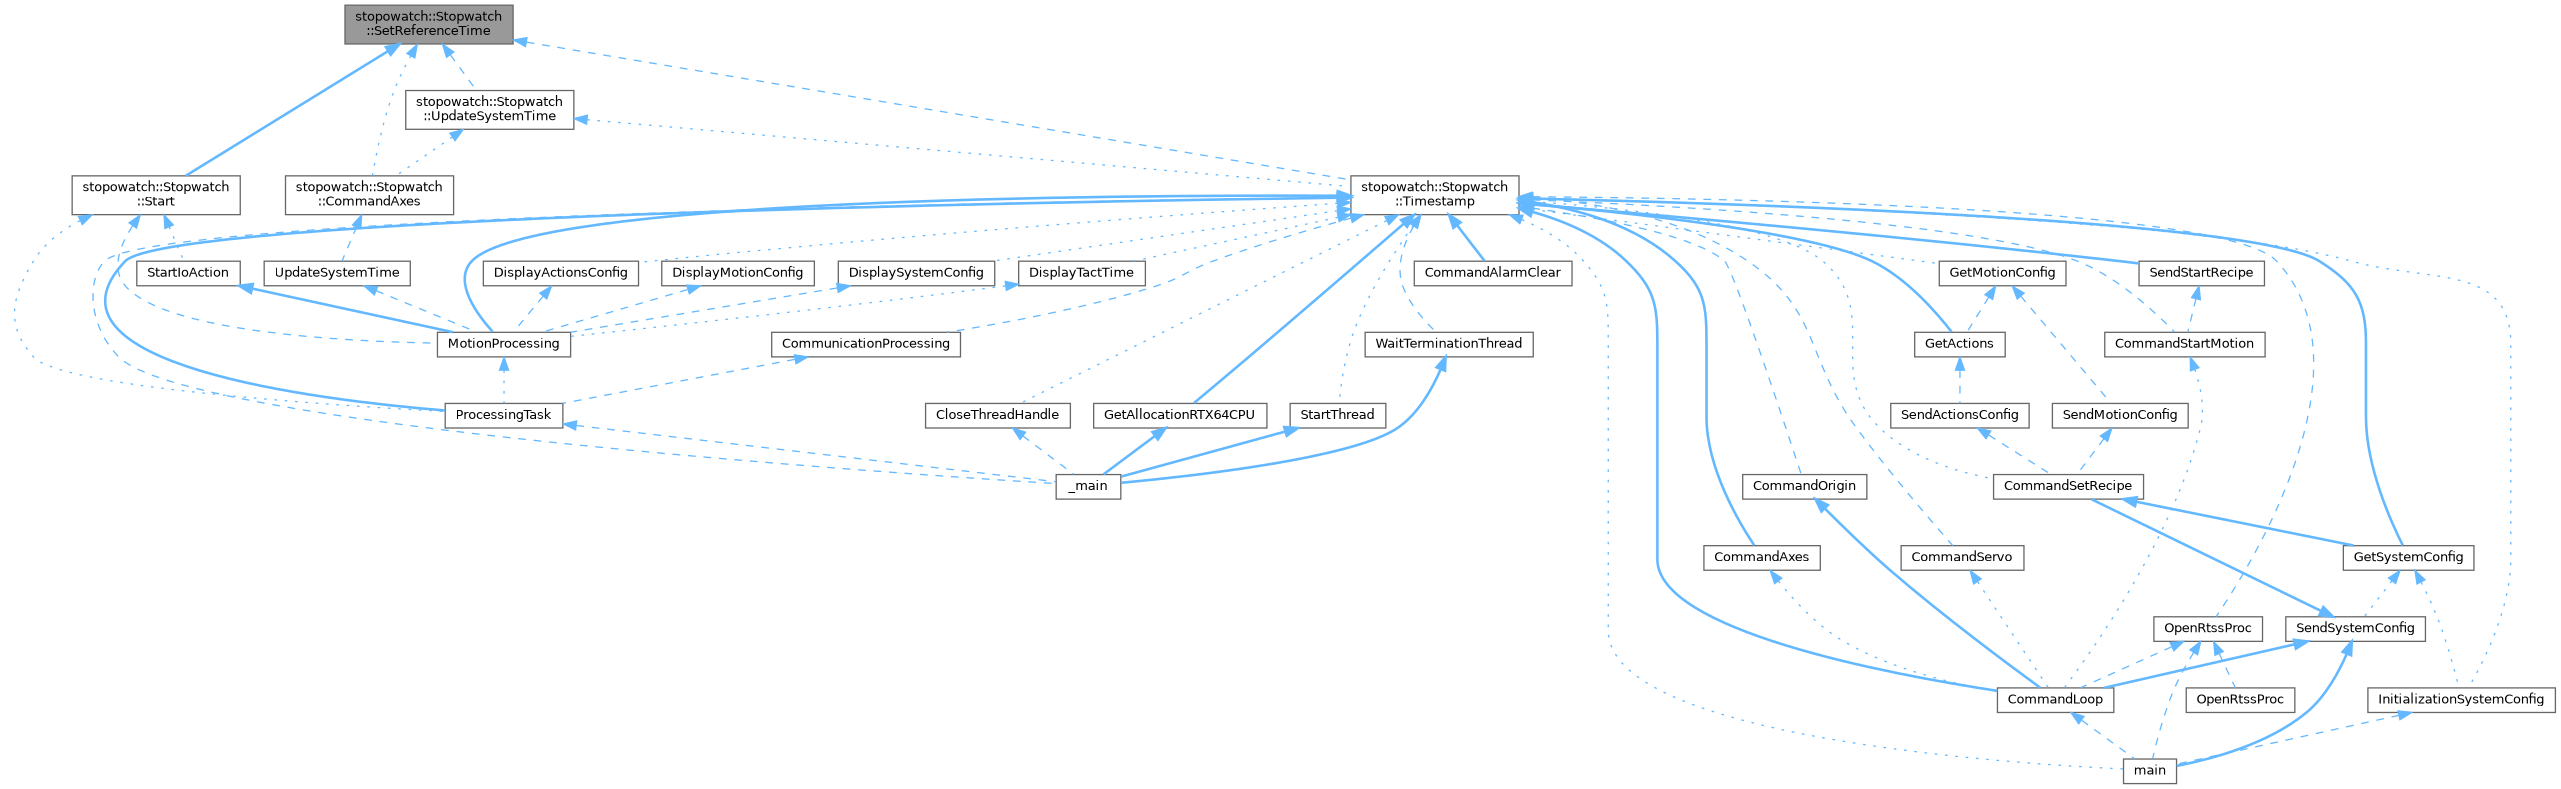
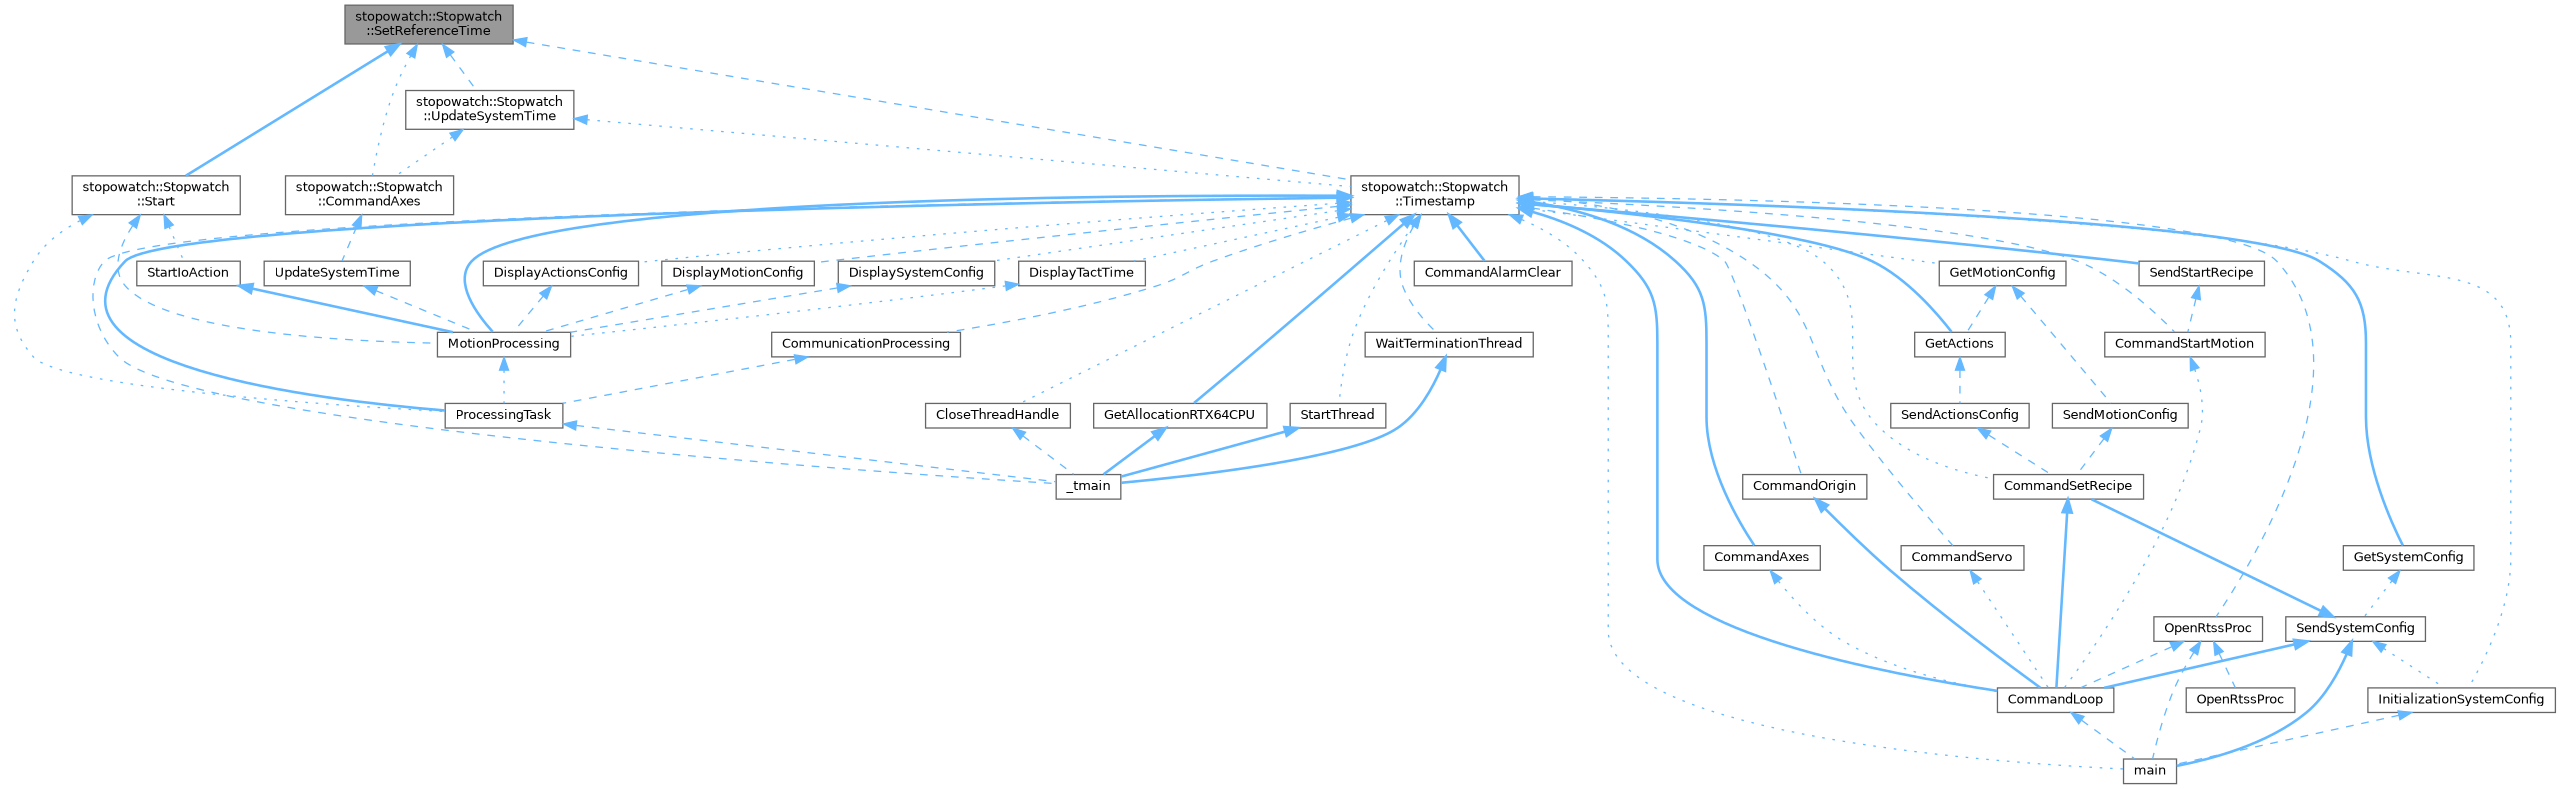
  digraph {
    rankdir=TB
    node [color=grey40 fillcolor=white fontname=Helvetica fontsize=10 shape=box style=filled]
    edge [color=steelblue1 dir=back fontname=Helvetica fontsize=10 labelfontname=Helvetica labelfontsize=10 style=dashed]
    n1 [color=gray40 fillcolor=grey60 fontcolor=black height=0.2 label="stopowatch::Stopwatch\l::SetReferenceTime" width=0.4]
    n2 [height=0.2 label="stopowatch::Stopwatch\l::Start" width=0.4]
    n3 [height=0.2 label="stopowatch::Stopwatch\l::CommandAxes" width=0.4]
    n4 [height=0.2 label="stopowatch::Stopwatch\l::Timestamp" width=0.4]
    n5 [height=0.2 label="stopowatch::Stopwatch\l::UpdateSystemTime" width=0.4]
    n6 [height=0.2 label=MotionProcessing width=0.4]
    n7 [height=0.2 label=ProcessingTask width=0.4]
    n8 [height=0.2 label=StartIoAction width=0.4]
    n9 [height=0.2 label=UpdateSystemTime width=0.4]
-   n10 [height=0.2 label=_main width=0.4]
+   n10 [height=0.2 label=_tmain width=0.4]
    n11 [height=0.2 label=CloseThreadHandle width=0.4]
    n12 [height=0.2 label=CommandAlarmClear width=0.4]
    n13 [height=0.2 label=CommandLoop width=0.4]
    n14 [height=0.2 label=main width=0.4]
    n15 [height=0.2 label=CommandAxes width=0.4]
    n16 [height=0.2 label=CommandOrigin width=0.4]
    n17 [height=0.2 label=CommandServo width=0.4]
    n18 [height=0.2 label=CommandSetRecipe width=0.4]
    n19 [height=0.2 label=CommandStartMotion width=0.4]
    n20 [height=0.2 label=CommunicationProcessing width=0.4]
    n21 [height=0.2 label=DisplayActionsConfig width=0.4]
    n22 [height=0.2 label=DisplayMotionConfig width=0.4]
    n23 [height=0.2 label=DisplaySystemConfig width=0.4]
    n24 [height=0.2 label=DisplayTactTime width=0.4]
    n25 [height=0.2 label=GetActions width=0.4]
    n26 [height=0.2 label=GetAllocationRTX64CPU width=0.4]
    n27 [height=0.2 label=GetMotionConfig width=0.4]
    n28 [height=0.2 label=GetSystemConfig width=0.4]
    n29 [height=0.2 label=InitializationSystemConfig width=0.4]
    n30 [height=0.2 label=OpenRtssProc width=0.4]
    n31 [height=0.2 label=SendStartRecipe width=0.4]
    n32 [height=0.2 label=StartThread width=0.4]
    n33 [height=0.2 label=WaitTerminationThread width=0.4]
    n34 [height=0.2 label=SendActionsConfig width=0.4]
    n35 [height=0.2 label=SendMotionConfig width=0.4]
    n36 [height=0.2 label=SendSystemConfig width=0.4]
    n37 [height=0.2 label=OpenRtssProc width=0.4]
    n1 -> n2 [style=bold]
    n1 -> n3 [style=dotted]
    n1 -> n4
    n1 -> n5
    n2 -> n6
    n2 -> n7 [style=dotted]
    n2 -> n8 [style=dotted]
    n3 -> n9
    n4 -> n6 [style=bold]
    n4 -> n7 [style=bold]
    n4 -> n10
    n4 -> n11 [style=dotted]
    n4 -> n12 [style=bold]
    n4 -> n13 [style=bold]
    n4 -> n14 [style=dotted]
    n4 -> n15 [style=bold]
    n4 -> n16
    n4 -> n17
    n4 -> n18 [style=dotted]
    n4 -> n19
    n4 -> n20
    n4 -> n21 [style=dotted]
+   n4 -> n22
    n4 -> n23 [style=dotted]
    n4 -> n24 [style=dotted]
    n4 -> n25 [style=bold]
    n4 -> n26 [style=bold]
    n4 -> n27 [style=dotted]
    n4 -> n28 [style=bold]
    n4 -> n29 [style=dotted]
    n4 -> n30
    n4 -> n31 [style=bold]
    n4 -> n32 [style=dotted]
    n4 -> n33
    n5 -> n3 [style=dotted]
    n5 -> n4 [style=dotted]
    n6 -> n7 [style=dotted]
    n7 -> n10
    n8 -> n6 [style=bold]
    n9 -> n6
    n11 -> n10
    n13 -> n14
    n15 -> n13 [style=dotted]
    n16 -> n13 [style=bold]
    n17 -> n13 [style=dotted]
-   n18 -> n28 [style=bold]
+   n18 -> n13 [style=bold]
    n19 -> n13 [style=dotted]
    n20 -> n7
    n21 -> n6
    n22 -> n6
    n23 -> n6
    n24 -> n6 [style=dotted]
    n25 -> n34
    n26 -> n10 [style=bold]
    n27 -> n25
    n27 -> n35
-   n28 -> n29 [style=dotted]
+   n36 -> n29 [style=dotted]
    n28 -> n36 [style=dotted]
    n29 -> n14
    n30 -> n13
    n30 -> n14
    n30 -> n37
    n31 -> n19
    n32 -> n10 [style=bold]
    n33 -> n10 [style=bold]
    n34 -> n18
    n35 -> n18
    n36 -> n13 [style=bold]
    n36 -> n14 [style=bold]
    n36 -> n18 [style=bold]
  }
